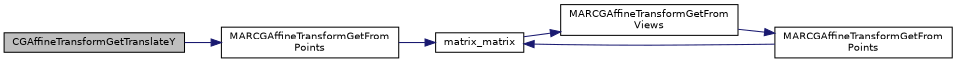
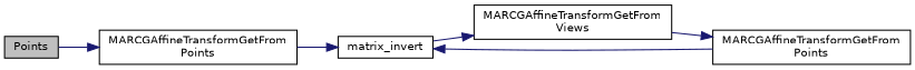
  digraph {
    rankdir=LR
    node [color=black fillcolor=white fontname=Helvetica fontsize=10 shape=record style=filled]
    edge [color=midnightblue fontname=Helvetica fontsize=10 labelfontname=Helvetica labelfontsize=10 style=solid]
-   n1 [fillcolor=grey75 fontcolor=black height=0.2 label=CGAffineTransformGetTranslateY width=0.4]
+   n1 [fillcolor=grey75 fontcolor=black height=0.2 label=Points width=0.4]
    n2 [height=0.2 label="MARCGAffineTransformGetFrom\lPoints" width=0.4]
-   n3 [height=0.2 label=matrix_matrix width=0.4]
+   n3 [height=0.2 label=matrix_invert width=0.4]
    n4 [height=0.2 label="MARCGAffineTransformGetFrom\lViews" width=0.4]
    n5 [height=0.2 label="MARCGAffineTransformGetFrom\lPoints" width=0.4]
    n1 -> n2
    n2 -> n3
    n3 -> n4
    n4 -> n5
    n5 -> n3
  }
